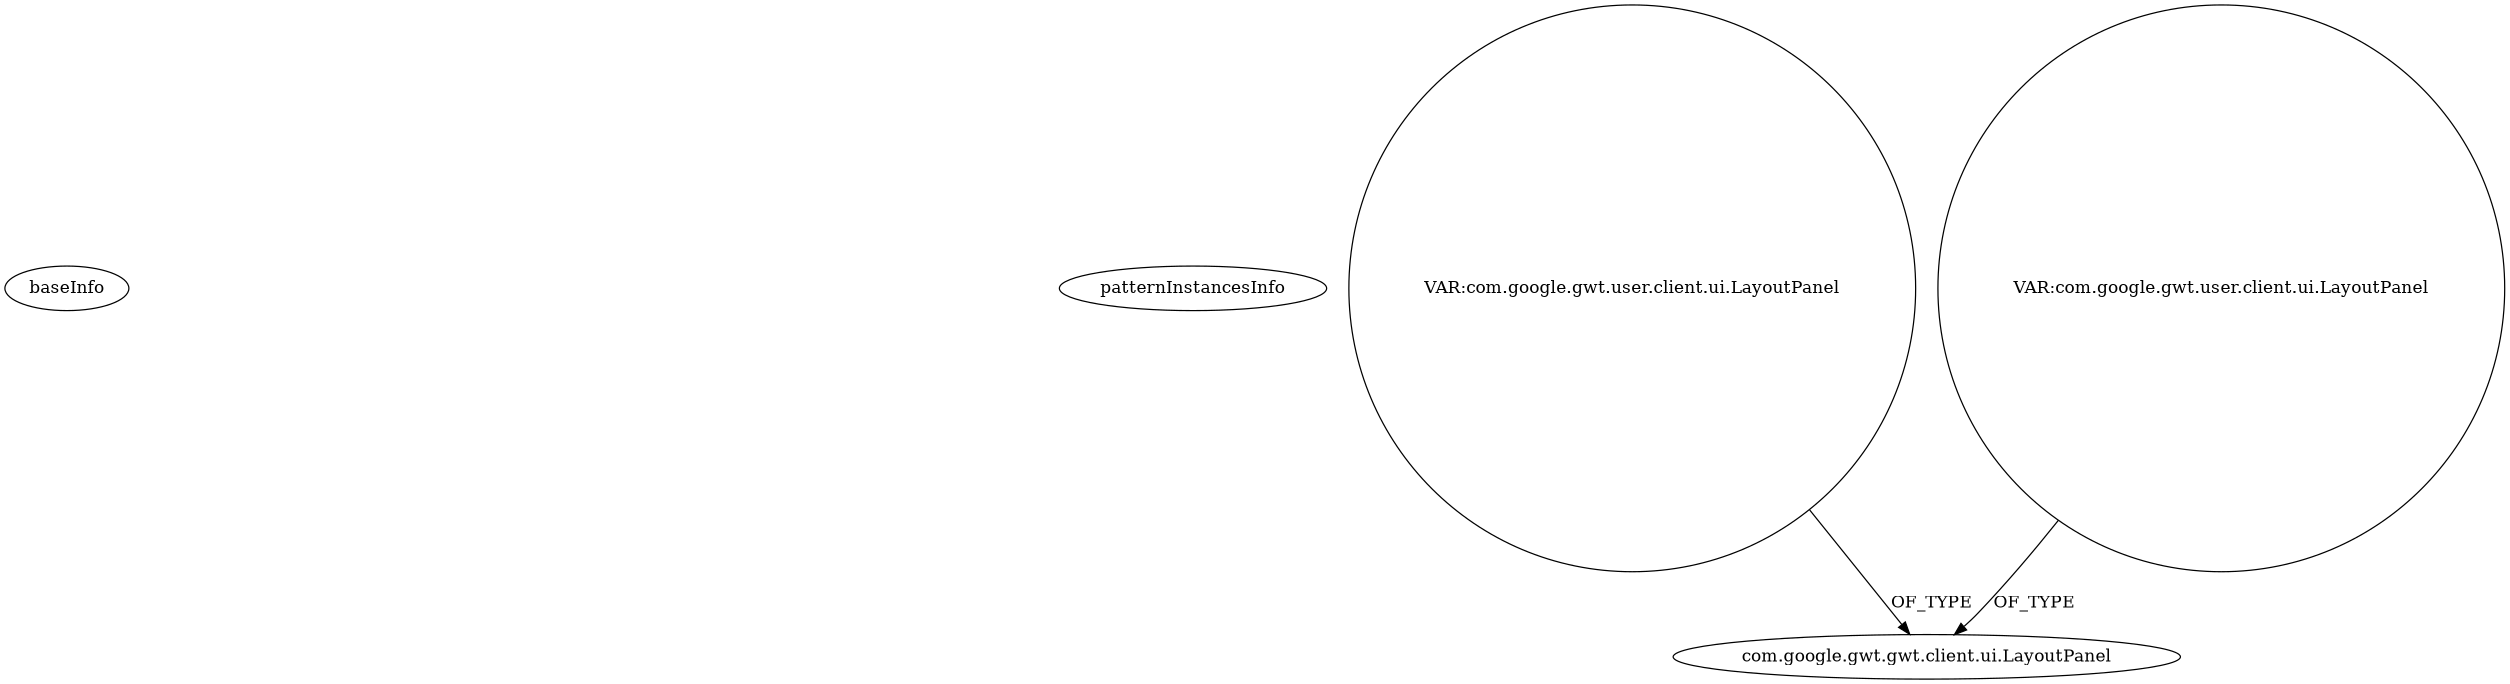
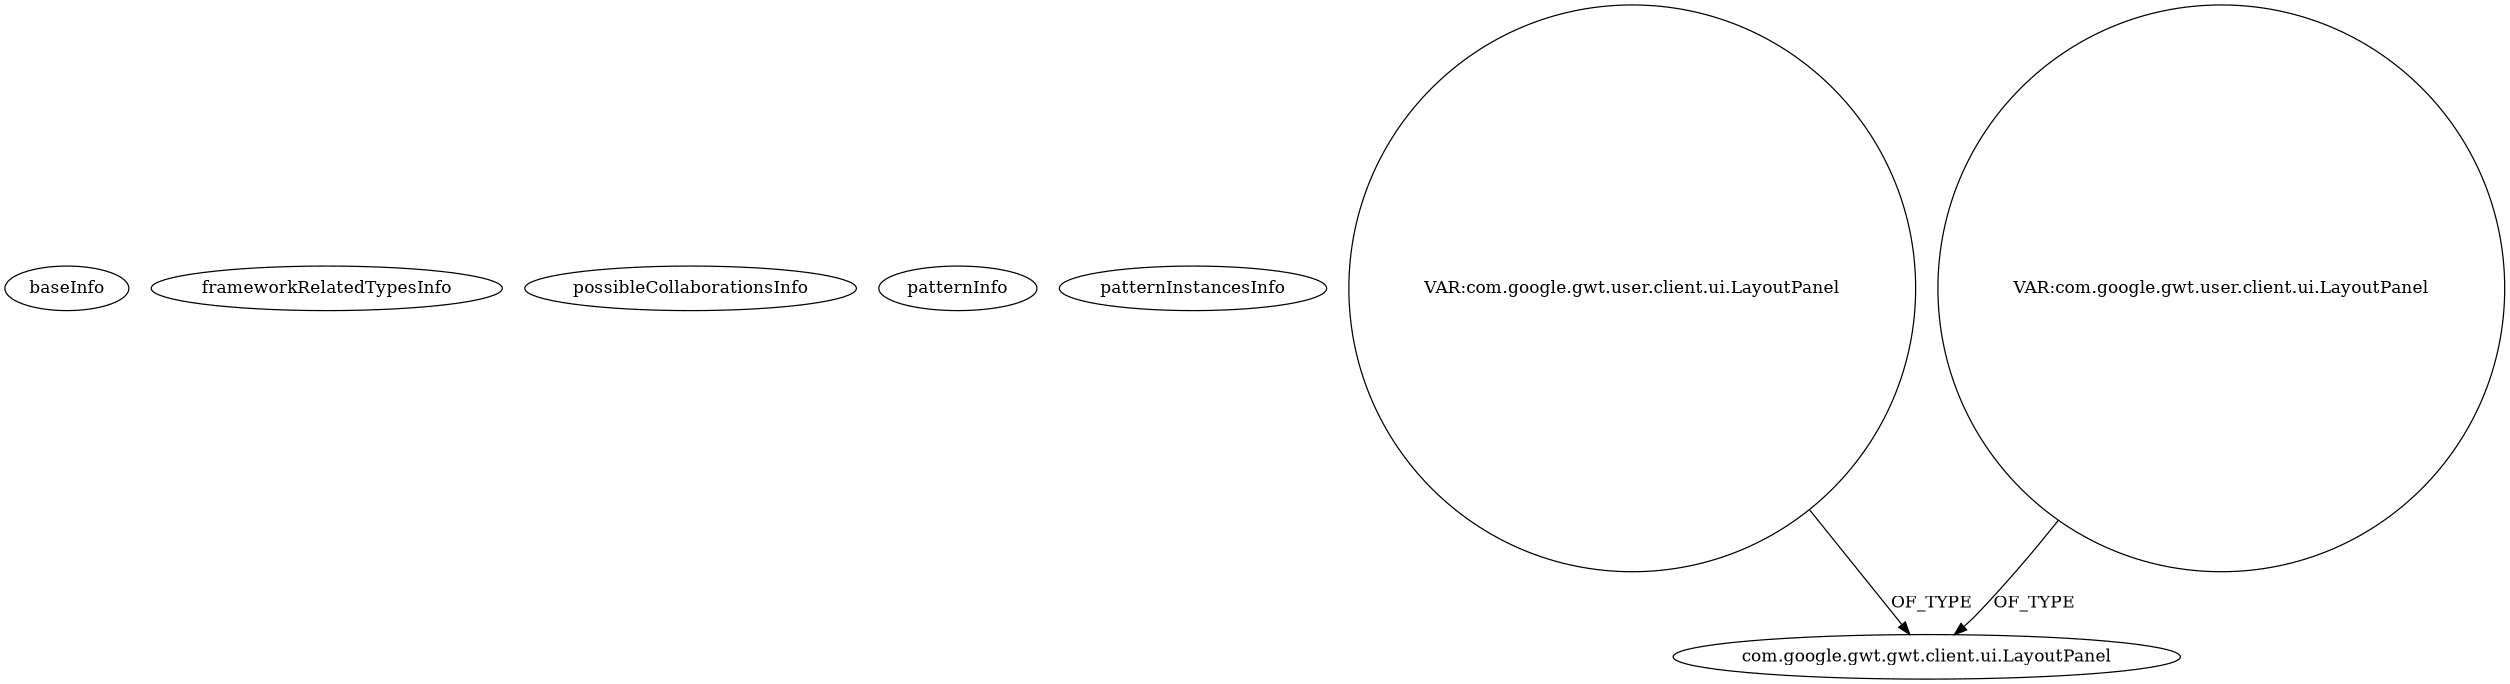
  digraph {
    baseInfo [category=pattern graphId=409 isAnonymous=false possibleRelation=false]
+   frameworkRelatedTypesInfo
+   possibleCollaborationsInfo
+   patternInfo [frequency=4.0 patternRootClient=null]
    patternInstancesInfo [0="lambourg-WebGallery~/lambourg-WebGallery/WebGallery-master/client/src/com/lambourg/webgallery/client/folderview/FolderView.java~FolderView~3530" 1="lambourg-WebGallery~/lambourg-WebGallery/WebGallery-master/client/src/com/lambourg/webgallery/client/pictureview/PictureView.java~void onZoomClicked()~3565" 2="lambourg-WebGallery~/lambourg-WebGallery/WebGallery-master/client/src/com/lambourg/webgallery/client/WebGallery.java~WebGallery~3490" 3="lambourg-WebGallery~/lambourg-WebGallery/WebGallery-master/client/src/com/lambourg/webgallery/client/pictureview/PictureView.java~PictureView~3541"]
    n6 [isFrameworkType=false label="com.google.gwt.gwt.client.ui.LayoutPanel" vertexType=FRAMEWORK_CLASS_TYPE]
    n7 [isFrameworkType=false label="VAR:com.google.gwt.user.client.ui.LayoutPanel" shape=circle vertexType=VARIABLE_EXPRESION]
    n8 [isFrameworkType=false label="VAR:com.google.gwt.user.client.ui.LayoutPanel" shape=circle vertexType=VARIABLE_EXPRESION]
    n7 -> n6 [label=OF_TYPE]
    n8 -> n6 [label=OF_TYPE]
  }
